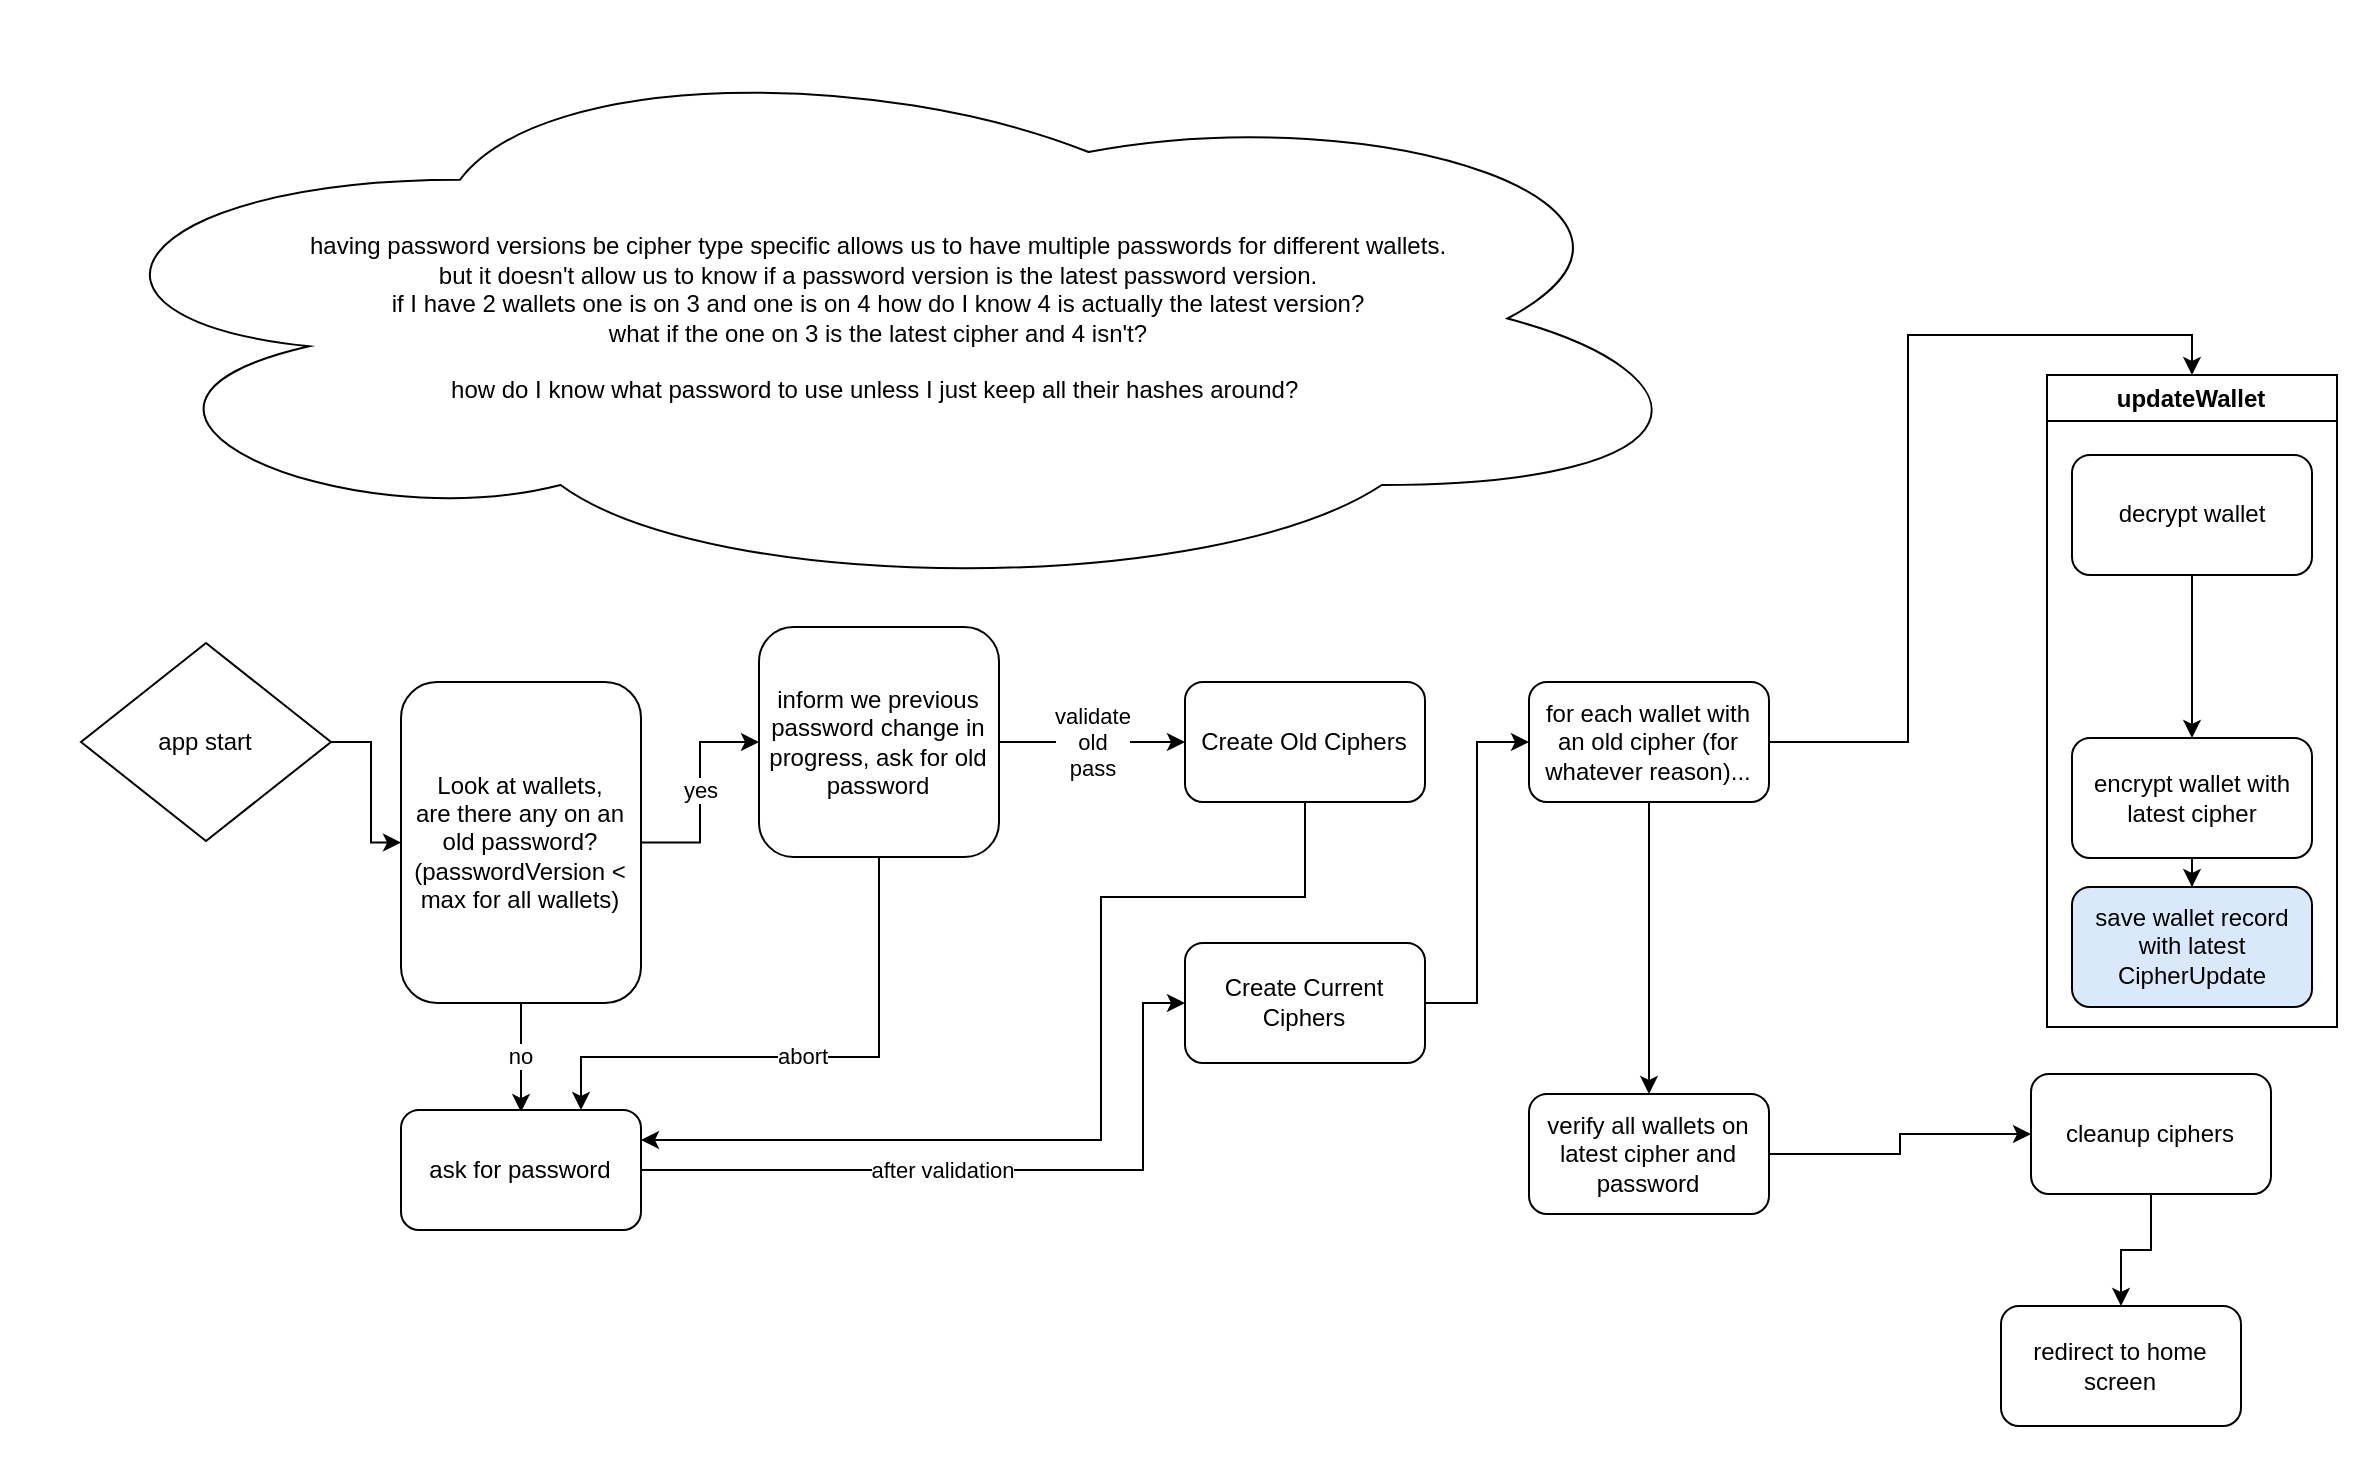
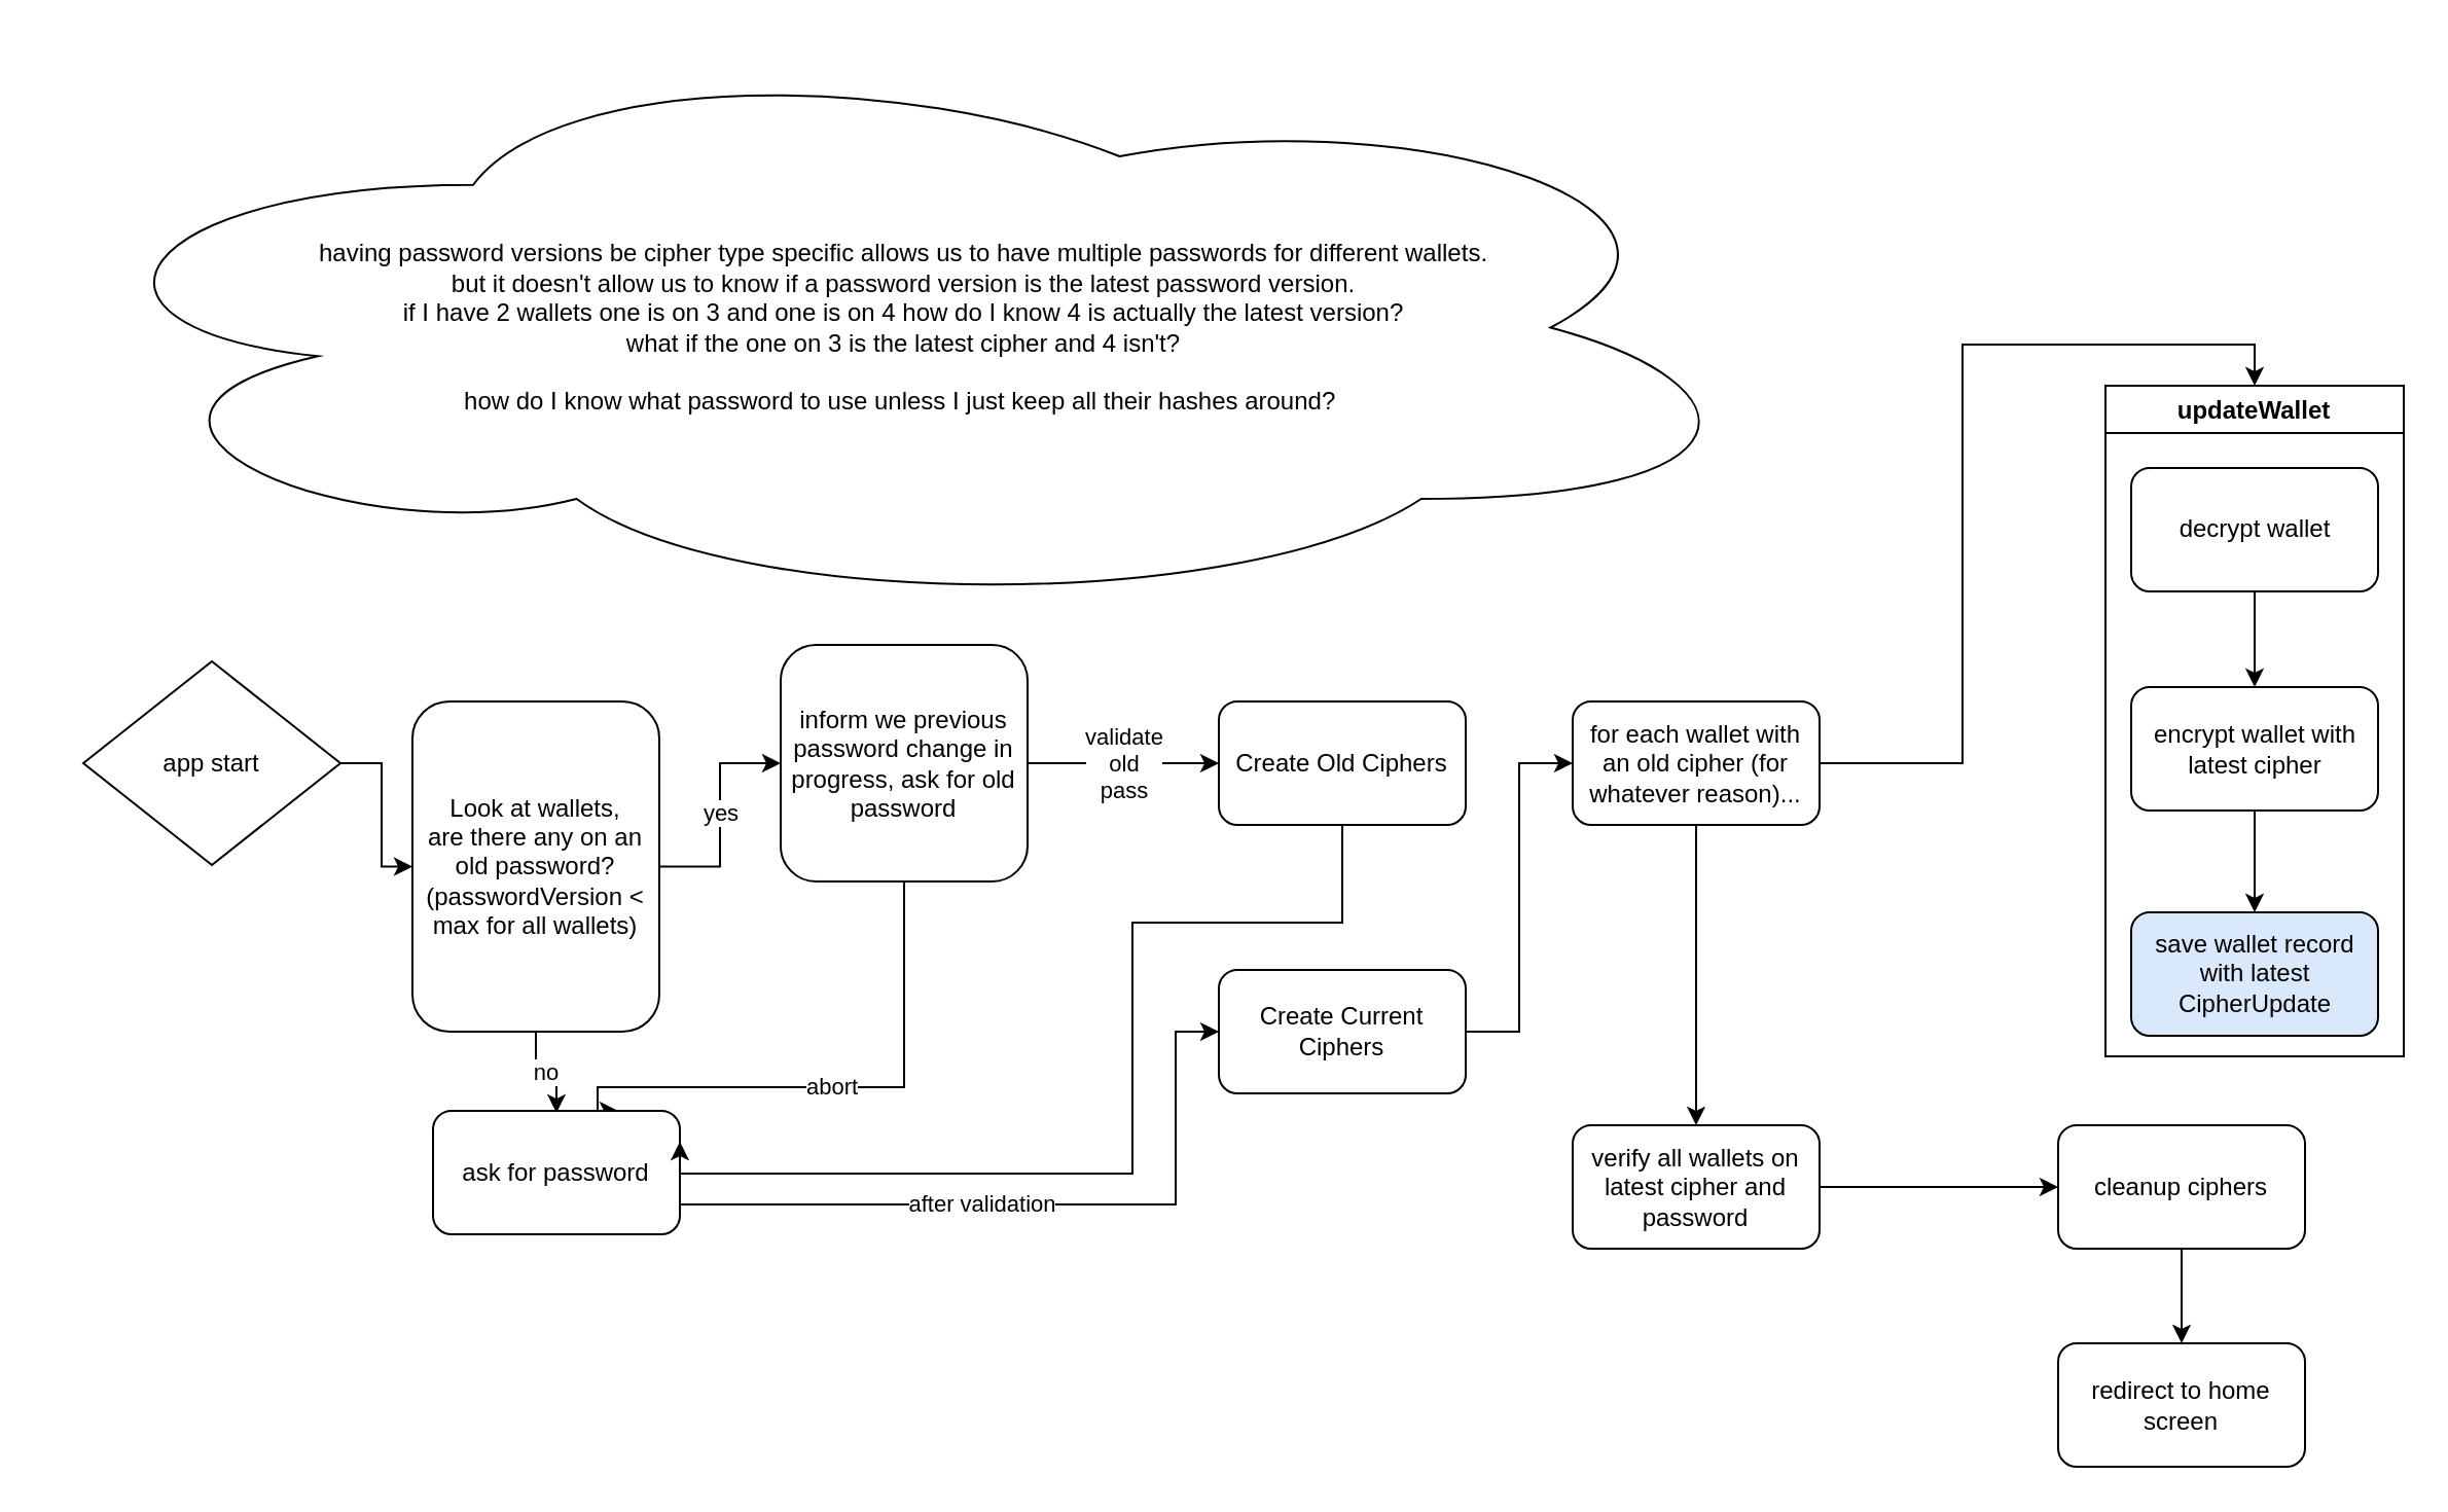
  <mxCell id="0" />
  <mxCell id="1" parent="0" />
  <mxCell id="2" style="edgeStyle=orthogonalEdgeStyle;rounded=0;orthogonalLoop=1;jettySize=auto;html=1;" parent="1" source="3" target="6" edge="1"><mxGeometry relative="1" as="geometry" /></mxCell>
  <mxCell id="3" value="app start" style="rhombus;whiteSpace=wrap;html=1;" parent="1" vertex="1"><mxGeometry x="40" y="321" width="125" height="99" as="geometry" /></mxCell>
  <mxCell id="4" value="no" style="edgeStyle=orthogonalEdgeStyle;rounded=0;orthogonalLoop=1;jettySize=auto;html=1;entryX=0.5;entryY=0.017;entryDx=0;entryDy=0;entryPerimeter=0;" parent="1" source="6" target="13" edge="1"><mxGeometry relative="1" as="geometry"><mxPoint x="260" y="447.5" as="targetPoint" /></mxGeometry></mxCell>
  <mxCell id="5" value="yes" style="edgeStyle=orthogonalEdgeStyle;rounded=0;orthogonalLoop=1;jettySize=auto;html=1;entryX=0;entryY=0.5;entryDx=0;entryDy=0;" parent="1" source="6" target="9" edge="1"><mxGeometry relative="1" as="geometry" /></mxCell>
  <mxCell id="6" value="Look at wallets,&lt;br&gt;are there any on an old password?&lt;br&gt;(passwordVersion &amp;lt; max for all wallets)" style="rounded=1;whiteSpace=wrap;html=1;" parent="1" vertex="1"><mxGeometry x="200" y="340.5" width="120" height="160.5" as="geometry" /></mxCell>
  <mxCell id="7" value="validate&lt;br&gt;old&lt;br&gt;pass&lt;br&gt;" style="edgeStyle=orthogonalEdgeStyle;rounded=0;orthogonalLoop=1;jettySize=auto;html=1;entryX=0;entryY=0.5;entryDx=0;entryDy=0;" parent="1" source="9" target="30" edge="1"><mxGeometry relative="1" as="geometry" /></mxCell>
  <mxCell id="8" value="abort" style="edgeStyle=orthogonalEdgeStyle;rounded=0;orthogonalLoop=1;jettySize=auto;html=1;entryX=0.75;entryY=0;entryDx=0;entryDy=0;" edge="1" parent="1" source="9" target="13"><mxGeometry relative="1" as="geometry"><Array as="points"><mxPoint x="439" y="528" /><mxPoint x="290" y="528" /></Array></mxGeometry></mxCell>
  <mxCell id="9" value="inform we previous password change in progress, ask for old password" style="rounded=1;whiteSpace=wrap;html=1;" parent="1" vertex="1"><mxGeometry x="379" y="313" width="120" height="115" as="geometry" /></mxCell>
  <mxCell id="10" style="edgeStyle=orthogonalEdgeStyle;rounded=0;orthogonalLoop=1;jettySize=auto;html=1;entryX=0;entryY=0.5;entryDx=0;entryDy=0;" parent="1" source="11" target="22" edge="1"><mxGeometry relative="1" as="geometry" /></mxCell>
  <mxCell id="11" value="Create Current Ciphers" style="rounded=1;whiteSpace=wrap;html=1;" parent="1" vertex="1"><mxGeometry x="592" y="471" width="120" height="60" as="geometry" /></mxCell>
  <mxCell id="12" value="after validation" style="edgeStyle=orthogonalEdgeStyle;rounded=0;orthogonalLoop=1;jettySize=auto;html=1;" parent="1" source="13" target="11" edge="1"><mxGeometry x="-0.151" relative="1" as="geometry"><Array as="points"><mxPoint x="571" y="585" /><mxPoint x="571" y="501" /></Array><mxPoint as="offset" /></mxGeometry></mxCell>
- <mxCell id="13" value="ask for password" style="rounded=1;whiteSpace=wrap;html=1;" parent="1" vertex="1"><mxGeometry x="200" y="554.5" width="120" height="60" as="geometry" /></mxCell>
+ <mxCell id="13" value="ask for password" style="rounded=1;whiteSpace=wrap;html=1;" parent="1" vertex="1"><mxGeometry x="210" y="539.5" width="120" height="60" as="geometry" /></mxCell>
  <mxCell id="14" style="edgeStyle=orthogonalEdgeStyle;rounded=0;orthogonalLoop=1;jettySize=auto;html=1;entryX=0;entryY=0.5;entryDx=0;entryDy=0;" parent="1" source="15" target="17" edge="1"><mxGeometry relative="1" as="geometry"><mxPoint x="1012.008" y="608.5" as="targetPoint" /></mxGeometry></mxCell>
  <mxCell id="15" value="verify all wallets on latest cipher and password" style="rounded=1;whiteSpace=wrap;html=1;" parent="1" vertex="1"><mxGeometry x="764" y="546.5" width="120" height="60" as="geometry" /></mxCell>
  <mxCell id="16" style="edgeStyle=orthogonalEdgeStyle;rounded=0;orthogonalLoop=1;jettySize=auto;html=1;entryX=0.5;entryY=0;entryDx=0;entryDy=0;" parent="1" source="17" target="18" edge="1"><mxGeometry relative="1" as="geometry" /></mxCell>
- <mxCell id="17" value="cleanup ciphers" style="rounded=1;whiteSpace=wrap;html=1;" parent="1" vertex="1"><mxGeometry x="1015" y="536.5" width="120" height="60" as="geometry" /></mxCell>
+ <mxCell id="17" value="cleanup ciphers" style="rounded=1;whiteSpace=wrap;html=1;" parent="1" vertex="1"><mxGeometry x="1000" y="546.5" width="120" height="60" as="geometry" /></mxCell>
  <mxCell id="18" value="redirect to home screen" style="rounded=1;whiteSpace=wrap;html=1;" parent="1" vertex="1"><mxGeometry x="1000" y="652.5" width="120" height="60" as="geometry" /></mxCell>
  <mxCell id="19" value="having password versions be cipher type specific allows us to have multiple passwords for different wallets.&lt;br&gt;but it doesn't allow us to know if a password version is the latest password version.&lt;br&gt;if I have 2 wallets one is on 3 and one is on 4 how do I know 4 is actually the latest version?&lt;br&gt;what if the one on 3 is the latest cipher and 4 isn't?&lt;br&gt;&lt;br&gt;how do I know what password to use unless I just keep all their hashes around?&amp;nbsp;" style="ellipse;shape=cloud;whiteSpace=wrap;html=1;" parent="1" vertex="1"><mxGeometry x="20" y="20" width="838" height="277.5" as="geometry" /></mxCell>
  <mxCell id="20" style="edgeStyle=orthogonalEdgeStyle;rounded=0;orthogonalLoop=1;jettySize=auto;html=1;entryX=0.5;entryY=0;entryDx=0;entryDy=0;" parent="1" source="22" target="23" edge="1"><mxGeometry relative="1" as="geometry" /></mxCell>
  <mxCell id="21" style="edgeStyle=orthogonalEdgeStyle;rounded=0;orthogonalLoop=1;jettySize=auto;html=1;entryX=0.5;entryY=0;entryDx=0;entryDy=0;" parent="1" source="22" target="15" edge="1"><mxGeometry relative="1" as="geometry" /></mxCell>
  <mxCell id="22" value="for each wallet with an old cipher (for whatever reason)..." style="rounded=1;whiteSpace=wrap;html=1;" parent="1" vertex="1"><mxGeometry x="764" y="340.5" width="120" height="60" as="geometry" /></mxCell>
  <mxCell id="23" value="updateWallet" style="swimlane;" parent="1" vertex="1"><mxGeometry x="1023" y="187" width="145" height="326" as="geometry" /></mxCell>
  <mxCell id="24" value="decrypt wallet" style="rounded=1;whiteSpace=wrap;html=1;" parent="23" vertex="1"><mxGeometry x="12.5" y="40" width="120" height="60" as="geometry" /></mxCell>
  <mxCell id="25" style="edgeStyle=orthogonalEdgeStyle;rounded=0;orthogonalLoop=1;jettySize=auto;html=1;" parent="23" source="24" target="27" edge="1"><mxGeometry relative="1" as="geometry" /></mxCell>
  <mxCell id="26" style="edgeStyle=orthogonalEdgeStyle;rounded=0;orthogonalLoop=1;jettySize=auto;html=1;" parent="23" source="27" target="28" edge="1"><mxGeometry relative="1" as="geometry" /></mxCell>
- <mxCell id="27" value="encrypt wallet with latest cipher" style="rounded=1;whiteSpace=wrap;html=1;" parent="23" vertex="1"><mxGeometry x="12.5" y="181.5" width="120" height="60" as="geometry" /></mxCell>
+ <mxCell id="27" value="encrypt wallet with latest cipher" style="rounded=1;whiteSpace=wrap;html=1;" parent="23" vertex="1"><mxGeometry x="12.5" y="146.5" width="120" height="60" as="geometry" /></mxCell>
  <mxCell id="28" value="save wallet record with latest CipherUpdate" style="rounded=1;whiteSpace=wrap;html=1;fillColor=#dae8fc;" parent="23" vertex="1"><mxGeometry x="12.5" y="256" width="120" height="60" as="geometry" /></mxCell>
  <mxCell id="29" style="edgeStyle=orthogonalEdgeStyle;rounded=0;orthogonalLoop=1;jettySize=auto;html=1;entryX=1;entryY=0.25;entryDx=0;entryDy=0;exitX=0.5;exitY=1;exitDx=0;exitDy=0;" parent="1" source="30" target="13" edge="1"><mxGeometry relative="1" as="geometry"><Array as="points"><mxPoint x="652" y="448" /><mxPoint x="550" y="448" /><mxPoint x="550" y="570" /></Array></mxGeometry></mxCell>
  <mxCell id="30" value="Create Old Ciphers" style="rounded=1;whiteSpace=wrap;html=1;" parent="1" vertex="1"><mxGeometry x="592" y="340.5" width="120" height="60" as="geometry" /></mxCell>
